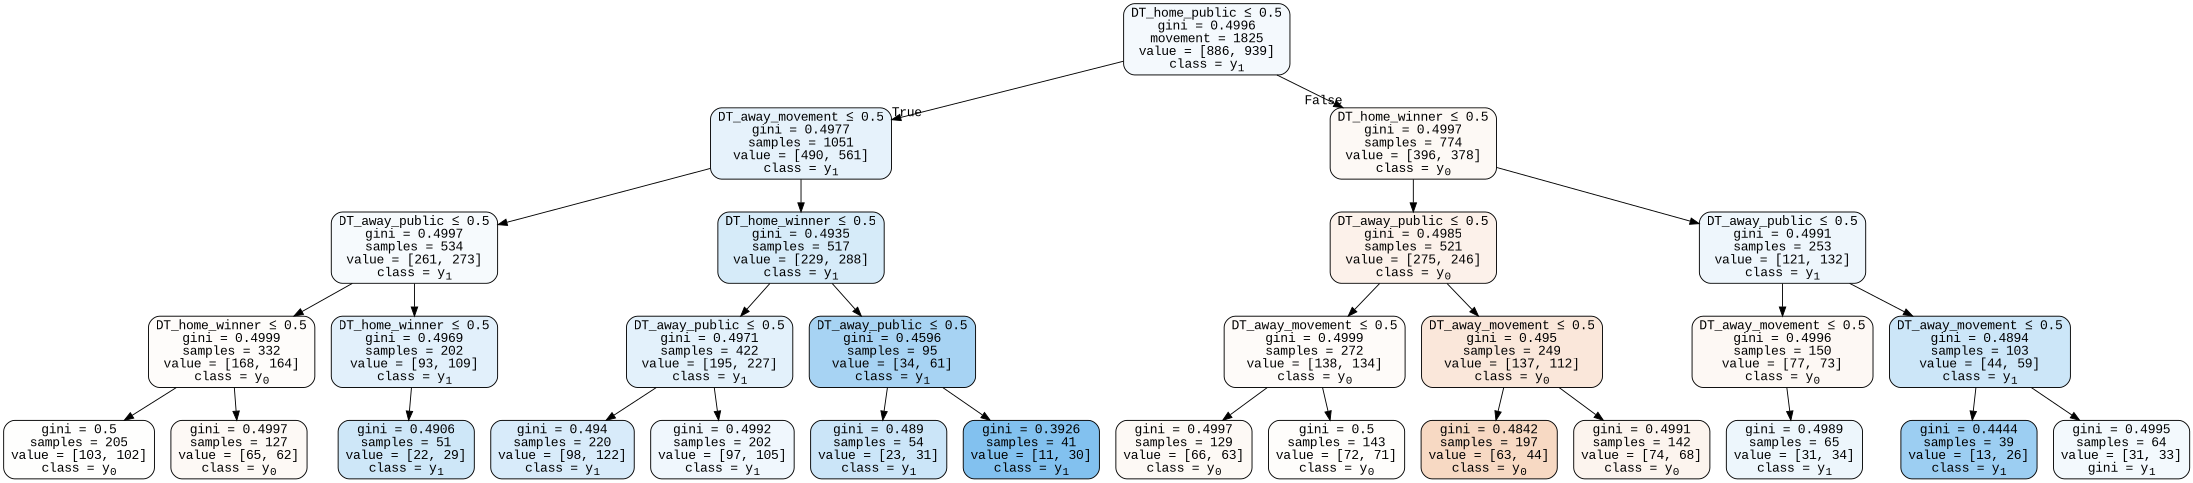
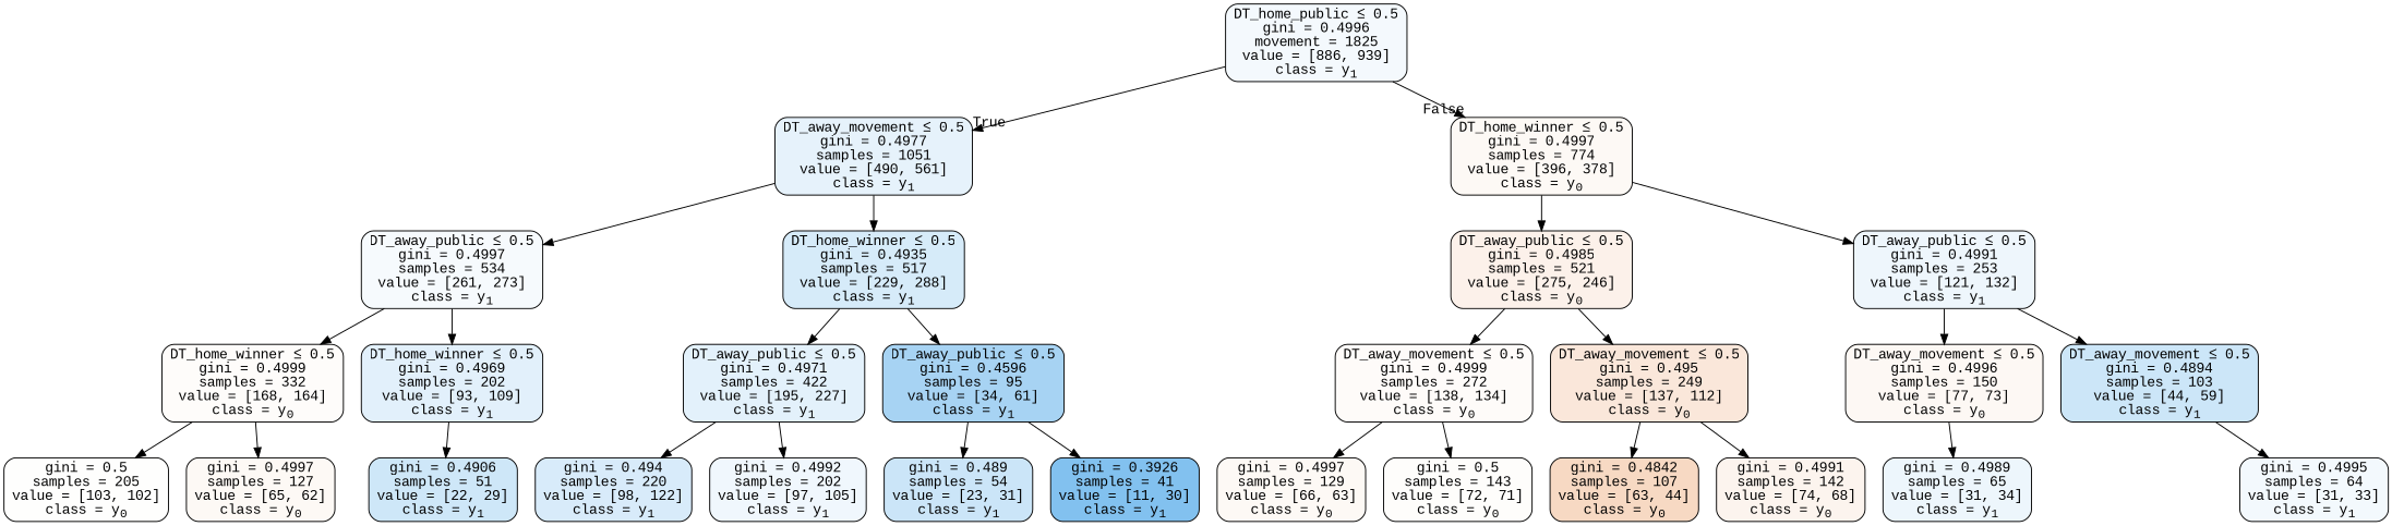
  digraph {
    fontname="Liberation Mono"
    node [color=black fillcolor="#e581390c" fontname="Liberation Mono" shape=box style="filled, rounded"]
    edge [fontname="Liberation Mono"]
    n1 [fillcolor="#399de50e" label=<DT_home_public &le; 0.5<br/>gini = 0.4996<br/>movement = 1825<br/>value = [886, 939]<br/>class = y<SUB>1</SUB>>]
    n2 [fillcolor="#399de520" label=<DT_away_movement &le; 0.5<br/>gini = 0.4977<br/>samples = 1051<br/>value = [490, 561]<br/>class = y<SUB>1</SUB>>]
    n3 [label=<DT_home_winner &le; 0.5<br/>gini = 0.4997<br/>samples = 774<br/>value = [396, 378]<br/>class = y<SUB>0</SUB>>]
    n4 [fillcolor="#399de50b" label=<DT_away_public &le; 0.5<br/>gini = 0.4997<br/>samples = 534<br/>value = [261, 273]<br/>class = y<SUB>1</SUB>>]
    n5 [fillcolor="#399de534" label=<DT_home_winner &le; 0.5<br/>gini = 0.4935<br/>samples = 517<br/>value = [229, 288]<br/>class = y<SUB>1</SUB>>]
    n6 [fillcolor="#e581391b" label=<DT_away_public &le; 0.5<br/>gini = 0.4985<br/>samples = 521<br/>value = [275, 246]<br/>class = y<SUB>0</SUB>>]
    n7 [fillcolor="#399de515" label=<DT_away_public &le; 0.5<br/>gini = 0.4991<br/>samples = 253<br/>value = [121, 132]<br/>class = y<SUB>1</SUB>>]
    n8 [fillcolor="#e5813906" label=<DT_home_winner &le; 0.5<br/>gini = 0.4999<br/>samples = 332<br/>value = [168, 164]<br/>class = y<SUB>0</SUB>>]
    n9 [fillcolor="#399de525" label=<DT_home_winner &le; 0.5<br/>gini = 0.4969<br/>samples = 202<br/>value = [93, 109]<br/>class = y<SUB>1</SUB>>]
    n10 [fillcolor="#399de524" label=<DT_away_public &le; 0.5<br/>gini = 0.4971<br/>samples = 422<br/>value = [195, 227]<br/>class = y<SUB>1</SUB>>]
    n11 [fillcolor="#399de571" label=<DT_away_public &le; 0.5<br/>gini = 0.4596<br/>samples = 95<br/>value = [34, 61]<br/>class = y<SUB>1</SUB>>]
    n12 [fillcolor="#e5813902" label=<gini = 0.5<br/>samples = 205<br/>value = [103, 102]<br/>class = y<SUB>0</SUB>>]
    n13 [label=<gini = 0.4997<br/>samples = 127<br/>value = [65, 62]<br/>class = y<SUB>0</SUB>>]
    n14 [fillcolor="#399de53e" label=<gini = 0.4906<br/>samples = 51<br/>value = [22, 29]<br/>class = y<SUB>1</SUB>>]
    n15 [fillcolor="#399de532" label=<gini = 0.494<br/>samples = 220<br/>value = [98, 122]<br/>class = y<SUB>1</SUB>>]
    n16 [fillcolor="#399de513" label=<gini = 0.4992<br/>samples = 202<br/>value = [97, 105]<br/>class = y<SUB>1</SUB>>]
    n17 [fillcolor="#399de542" label=<gini = 0.489<br/>samples = 54<br/>value = [23, 31]<br/>class = y<SUB>1</SUB>>]
    n18 [fillcolor="#399de5a1" label=<gini = 0.3926<br/>samples = 41<br/>value = [11, 30]<br/>class = y<SUB>1</SUB>>]
    n19 [fillcolor="#e5813907" label=<DT_away_movement &le; 0.5<br/>gini = 0.4999<br/>samples = 272<br/>value = [138, 134]<br/>class = y<SUB>0</SUB>>]
    n20 [fillcolor="#e581392f" label=<DT_away_movement &le; 0.5<br/>gini = 0.495<br/>samples = 249<br/>value = [137, 112]<br/>class = y<SUB>0</SUB>>]
    n21 [fillcolor="#e581390d" label=<DT_away_movement &le; 0.5<br/>gini = 0.4996<br/>samples = 150<br/>value = [77, 73]<br/>class = y<SUB>0</SUB>>]
    n22 [fillcolor="#399de541" label=<DT_away_movement &le; 0.5<br/>gini = 0.4894<br/>samples = 103<br/>value = [44, 59]<br/>class = y<SUB>1</SUB>>]
    n23 [label=<gini = 0.4997<br/>samples = 129<br/>value = [66, 63]<br/>class = y<SUB>0</SUB>>]
    n24 [fillcolor="#e5813904" label=<gini = 0.5<br/>samples = 143<br/>value = [72, 71]<br/>class = y<SUB>0</SUB>>]
-   n25 [fillcolor="#e581394d" label=<gini = 0.4842<br/>samples = 197<br/>value = [63, 44]<br/>class = y<SUB>0</SUB>>]
+   n25 [fillcolor="#e581394d" label=<gini = 0.4842<br/>samples = 107<br/>value = [63, 44]<br/>class = y<SUB>0</SUB>>]
    n26 [fillcolor="#e5813915" label=<gini = 0.4991<br/>samples = 142<br/>value = [74, 68]<br/>class = y<SUB>0</SUB>>]
    n27 [fillcolor="#399de517" label=<gini = 0.4989<br/>samples = 65<br/>value = [31, 34]<br/>class = y<SUB>1</SUB>>]
-   n28 [fillcolor="#399de57f" label=<gini = 0.4444<br/>samples = 39<br/>value = [13, 26]<br/>class = y<SUB>1</SUB>>]
-   n29 [fillcolor="#399de50f" label=<gini = 0.4995<br/>samples = 64<br/>value = [31, 33]<br/>gini = y<SUB>1</SUB>>]
+   n29 [fillcolor="#399de50f" label=<gini = 0.4995<br/>samples = 64<br/>value = [31, 33]<br/>class = y<SUB>1</SUB>>]
    n1 -> n2 [headlabel=True labelangle=45 labeldistance=2.5]
    n1 -> n3 [headlabel=False labelangle=-45 labeldistance=2.5]
    n2 -> n4
    n2 -> n5
    n3 -> n6
    n3 -> n7
    n4 -> n8
    n4 -> n9
    n5 -> n10
    n5 -> n11
    n6 -> n19
    n6 -> n20
    n7 -> n21
    n7 -> n22
    n8 -> n12
    n8 -> n13
    n9 -> n14
    n10 -> n15
    n10 -> n16
    n11 -> n17
    n11 -> n18
    n19 -> n23
    n19 -> n24
    n20 -> n25
    n20 -> n26
    n21 -> n27
-   n22 -> n28
    n22 -> n29
  }
